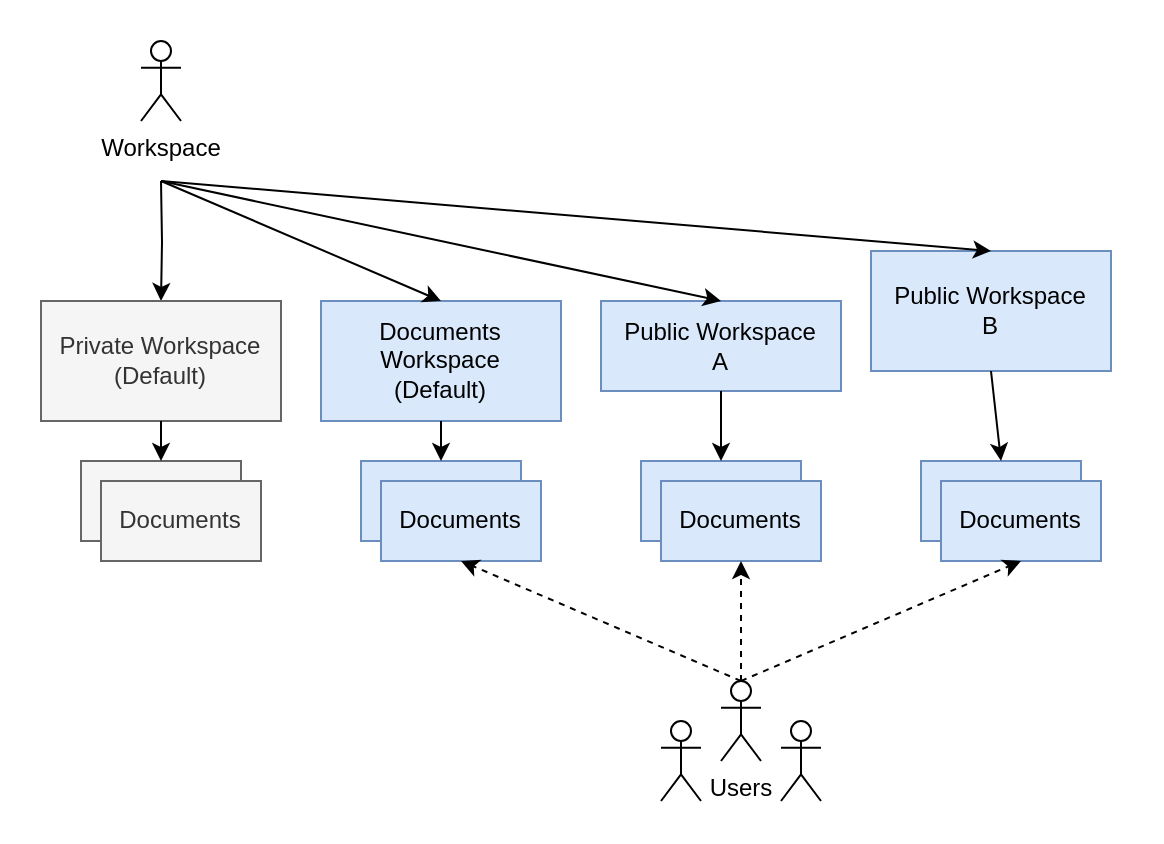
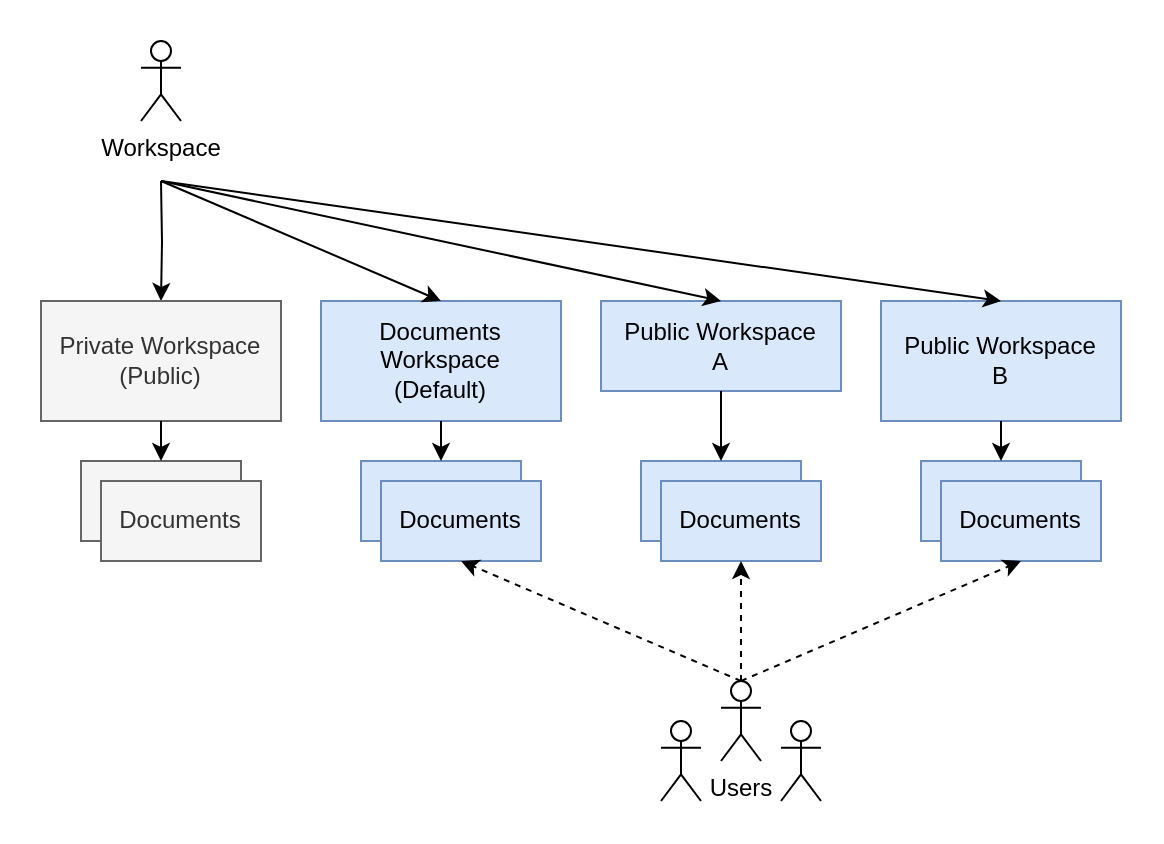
  <mxCell id="0" />
  <mxCell id="1" parent="0" />
  <mxCell id="2" value="" style="edgeStyle=orthogonalEdgeStyle;rounded=0;orthogonalLoop=1;jettySize=auto;html=1;entryX=0.5;entryY=0;entryDx=0;entryDy=0;" edge="1" parent="1" target="4"><mxGeometry relative="1" as="geometry"><mxPoint x="80" y="90" as="sourcePoint" /><mxPoint x="80" y="140" as="targetPoint" /><Array as="points" /></mxGeometry></mxCell>
  <mxCell id="3" value="Workspace" style="shape=umlActor;verticalLabelPosition=bottom;verticalAlign=top;html=1;outlineConnect=0;" vertex="1" parent="1"><mxGeometry x="70" y="20" width="20" height="40" as="geometry" /></mxCell>
- <mxCell id="4" value="Private Workspace&lt;br&gt;(Default)" style="rounded=0;whiteSpace=wrap;html=1;fillColor=#f5f5f5;fontColor=#333333;strokeColor=#666666;" vertex="1" parent="1"><mxGeometry x="20" y="150" width="120" height="60" as="geometry" /></mxCell>
+ <mxCell id="4" value="Private Workspace&lt;br&gt;(Public)" style="rounded=0;whiteSpace=wrap;html=1;fillColor=#f5f5f5;fontColor=#333333;strokeColor=#666666;" vertex="1" parent="1"><mxGeometry x="20" y="150" width="120" height="60" as="geometry" /></mxCell>
  <mxCell id="5" value="Documents Workspace&lt;br&gt;(Default)" style="rounded=0;whiteSpace=wrap;html=1;fillColor=#dae8fc;strokeColor=#6c8ebf;" vertex="1" parent="1"><mxGeometry x="160" y="150" width="120" height="60" as="geometry" /></mxCell>
  <mxCell id="6" value="" style="shape=umlActor;verticalLabelPosition=bottom;verticalAlign=top;html=1;outlineConnect=0;" vertex="1" parent="1"><mxGeometry x="330" y="360" width="20" height="40" as="geometry" /></mxCell>
  <mxCell id="7" value="Users" style="shape=umlActor;verticalLabelPosition=bottom;verticalAlign=top;html=1;outlineConnect=0;" vertex="1" parent="1"><mxGeometry x="360" y="340" width="20" height="40" as="geometry" /></mxCell>
  <mxCell id="8" value="Public Workspace &lt;br&gt;A" style="rounded=0;whiteSpace=wrap;html=1;fillColor=#dae8fc;strokeColor=#6c8ebf;" vertex="1" parent="1"><mxGeometry x="300" y="150" width="120" height="45" as="geometry" /></mxCell>
- <mxCell id="9" value="Public Workspace&lt;br&gt;B" style="rounded=0;whiteSpace=wrap;html=1;fillColor=#dae8fc;strokeColor=#6c8ebf;" vertex="1" parent="1"><mxGeometry x="435" y="125" width="120" height="60" as="geometry" /></mxCell>
+ <mxCell id="9" value="Public Workspace&lt;br&gt;B" style="rounded=0;whiteSpace=wrap;html=1;fillColor=#dae8fc;strokeColor=#6c8ebf;" vertex="1" parent="1"><mxGeometry x="440" y="150" width="120" height="60" as="geometry" /></mxCell>
  <mxCell id="10" value="" style="shape=umlActor;verticalLabelPosition=bottom;verticalAlign=top;html=1;outlineConnect=0;" vertex="1" parent="1"><mxGeometry x="390" y="360" width="20" height="40" as="geometry" /></mxCell>
  <mxCell id="11" value="" style="endArrow=classic;html=1;rounded=0;entryX=0.5;entryY=0;entryDx=0;entryDy=0;" edge="1" parent="1" target="5"><mxGeometry width="50" height="50" relative="1" as="geometry"><mxPoint x="80" y="90" as="sourcePoint" /><mxPoint x="350" y="110" as="targetPoint" /></mxGeometry></mxCell>
  <mxCell id="12" value="" style="endArrow=classic;html=1;rounded=0;entryX=0.5;entryY=0;entryDx=0;entryDy=0;" edge="1" parent="1" target="8"><mxGeometry width="50" height="50" relative="1" as="geometry"><mxPoint x="80" y="90" as="sourcePoint" /><mxPoint x="230" y="160" as="targetPoint" /></mxGeometry></mxCell>
  <mxCell id="13" value="" style="endArrow=classic;html=1;rounded=0;entryX=0.5;entryY=0;entryDx=0;entryDy=0;" edge="1" parent="1" target="9"><mxGeometry width="50" height="50" relative="1" as="geometry"><mxPoint x="80" y="90" as="sourcePoint" /><mxPoint x="370" y="160" as="targetPoint" /></mxGeometry></mxCell>
  <mxCell id="14" value="Documents" style="rounded=0;whiteSpace=wrap;html=1;fillColor=#f5f5f5;fontColor=#333333;strokeColor=#666666;" vertex="1" parent="1"><mxGeometry x="40" y="230" width="80" height="40" as="geometry" /></mxCell>
  <mxCell id="15" value="Documents" style="rounded=0;whiteSpace=wrap;html=1;fillColor=#f5f5f5;fontColor=#333333;strokeColor=#666666;" vertex="1" parent="1"><mxGeometry x="50" y="240" width="80" height="40" as="geometry" /></mxCell>
  <mxCell id="16" value="" style="edgeStyle=orthogonalEdgeStyle;rounded=0;orthogonalLoop=1;jettySize=auto;html=1;entryX=0.5;entryY=0;entryDx=0;entryDy=0;" edge="1" parent="1" target="14"><mxGeometry relative="1" as="geometry"><mxPoint x="80" y="210" as="sourcePoint" /><mxPoint x="90" y="160" as="targetPoint" /><Array as="points" /></mxGeometry></mxCell>
  <mxCell id="17" value="Documents" style="rounded=0;whiteSpace=wrap;html=1;fillColor=#dae8fc;strokeColor=#6c8ebf;" vertex="1" parent="1"><mxGeometry x="460" y="230" width="80" height="40" as="geometry" /></mxCell>
  <mxCell id="18" value="Documents" style="rounded=0;whiteSpace=wrap;html=1;fillColor=#dae8fc;strokeColor=#6c8ebf;" vertex="1" parent="1"><mxGeometry x="470" y="240" width="80" height="40" as="geometry" /></mxCell>
  <mxCell id="19" value="Documents" style="rounded=0;whiteSpace=wrap;html=1;fillColor=#dae8fc;strokeColor=#6c8ebf;" vertex="1" parent="1"><mxGeometry x="320" y="230" width="80" height="40" as="geometry" /></mxCell>
  <mxCell id="20" value="Documents" style="rounded=0;whiteSpace=wrap;html=1;fillColor=#dae8fc;strokeColor=#6c8ebf;" vertex="1" parent="1"><mxGeometry x="330" y="240" width="80" height="40" as="geometry" /></mxCell>
  <mxCell id="21" value="Documents" style="rounded=0;whiteSpace=wrap;html=1;fillColor=#dae8fc;strokeColor=#6c8ebf;" vertex="1" parent="1"><mxGeometry x="180" y="230" width="80" height="40" as="geometry" /></mxCell>
  <mxCell id="22" value="Documents" style="rounded=0;whiteSpace=wrap;html=1;fillColor=#dae8fc;strokeColor=#6c8ebf;" vertex="1" parent="1"><mxGeometry x="190" y="240" width="80" height="40" as="geometry" /></mxCell>
  <mxCell id="23" value="" style="endArrow=classic;html=1;rounded=0;exitX=0.5;exitY=1;exitDx=0;exitDy=0;entryX=0.5;entryY=0;entryDx=0;entryDy=0;" edge="1" parent="1" source="5" target="21"><mxGeometry width="50" height="50" relative="1" as="geometry"><mxPoint x="300" y="210" as="sourcePoint" /><mxPoint x="350" y="160" as="targetPoint" /></mxGeometry></mxCell>
  <mxCell id="24" value="" style="endArrow=classic;html=1;rounded=0;exitX=0.5;exitY=1;exitDx=0;exitDy=0;entryX=0.5;entryY=0;entryDx=0;entryDy=0;" edge="1" parent="1" source="8" target="19"><mxGeometry width="50" height="50" relative="1" as="geometry"><mxPoint x="300" y="210" as="sourcePoint" /><mxPoint x="350" y="160" as="targetPoint" /></mxGeometry></mxCell>
  <mxCell id="25" value="" style="endArrow=classic;html=1;rounded=0;exitX=0.5;exitY=1;exitDx=0;exitDy=0;entryX=0.5;entryY=0;entryDx=0;entryDy=0;" edge="1" parent="1" source="9" target="17"><mxGeometry width="50" height="50" relative="1" as="geometry"><mxPoint x="300" y="210" as="sourcePoint" /><mxPoint x="350" y="160" as="targetPoint" /></mxGeometry></mxCell>
  <mxCell id="26" value="" style="endArrow=classic;html=1;rounded=0;entryX=0.5;entryY=1;entryDx=0;entryDy=0;dashed=1;" edge="1" parent="1" target="20"><mxGeometry width="50" height="50" relative="1" as="geometry"><mxPoint x="370" y="340" as="sourcePoint" /><mxPoint x="350" y="180" as="targetPoint" /></mxGeometry></mxCell>
  <mxCell id="27" value="" style="endArrow=classic;html=1;rounded=0;entryX=0.5;entryY=1;entryDx=0;entryDy=0;dashed=1;" edge="1" parent="1" target="22"><mxGeometry width="50" height="50" relative="1" as="geometry"><mxPoint x="370" y="340" as="sourcePoint" /><mxPoint x="350" y="180" as="targetPoint" /></mxGeometry></mxCell>
  <mxCell id="28" value="" style="endArrow=classic;html=1;rounded=0;entryX=0.5;entryY=1;entryDx=0;entryDy=0;dashed=1;" edge="1" parent="1" target="18"><mxGeometry width="50" height="50" relative="1" as="geometry"><mxPoint x="370" y="340" as="sourcePoint" /><mxPoint x="350" y="180" as="targetPoint" /></mxGeometry></mxCell>
